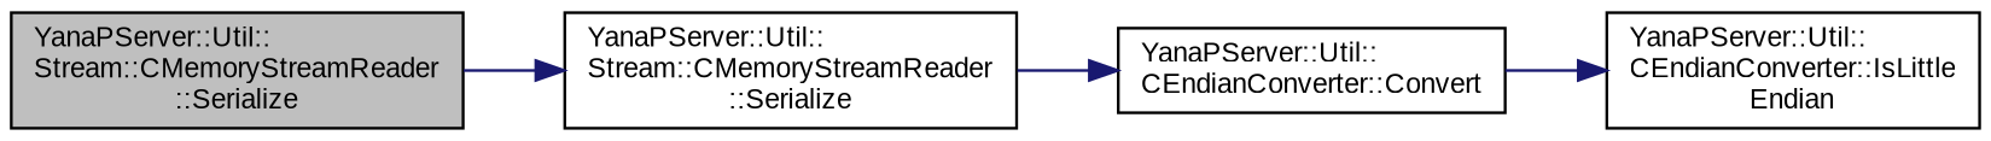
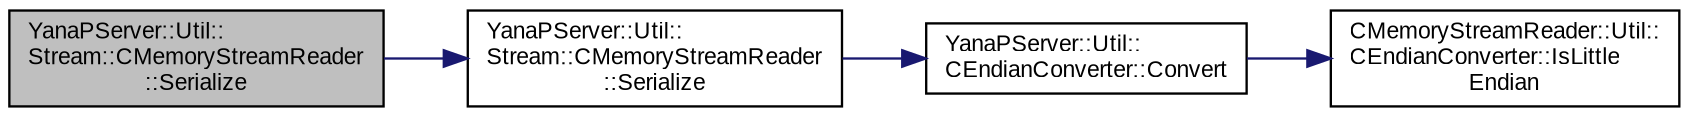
  digraph {
    rankdir=LR
    fontname="Liberation Sans"
    node [color=black fillcolor=white fontname="Liberation Sans" fontsize=10 shape=record style=filled]
    edge [color=midnightblue fontname="Liberation Sans" fontsize=10 labelfontname=Helvetica labelfontsize=10 style=solid]
    n1 [fillcolor=grey75 fontcolor=black height=0.2 label="YanaPServer::Util::\lStream::CMemoryStreamReader\l::Serialize" width=0.4]
    n2 [height=0.2 label="YanaPServer::Util::\lStream::CMemoryStreamReader\l::Serialize" width=0.4]
    n3 [height=0.2 label="YanaPServer::Util::\lCEndianConverter::Convert" width=0.4]
-   n4 [height=0.2 label="YanaPServer::Util::\lCEndianConverter::IsLittle\lEndian" width=0.4]
+   n4 [height=0.2 label="CMemoryStreamReader::Util::\lCEndianConverter::IsLittle\lEndian" width=0.4]
    n1 -> n2
    n2 -> n3
    n3 -> n4
  }
